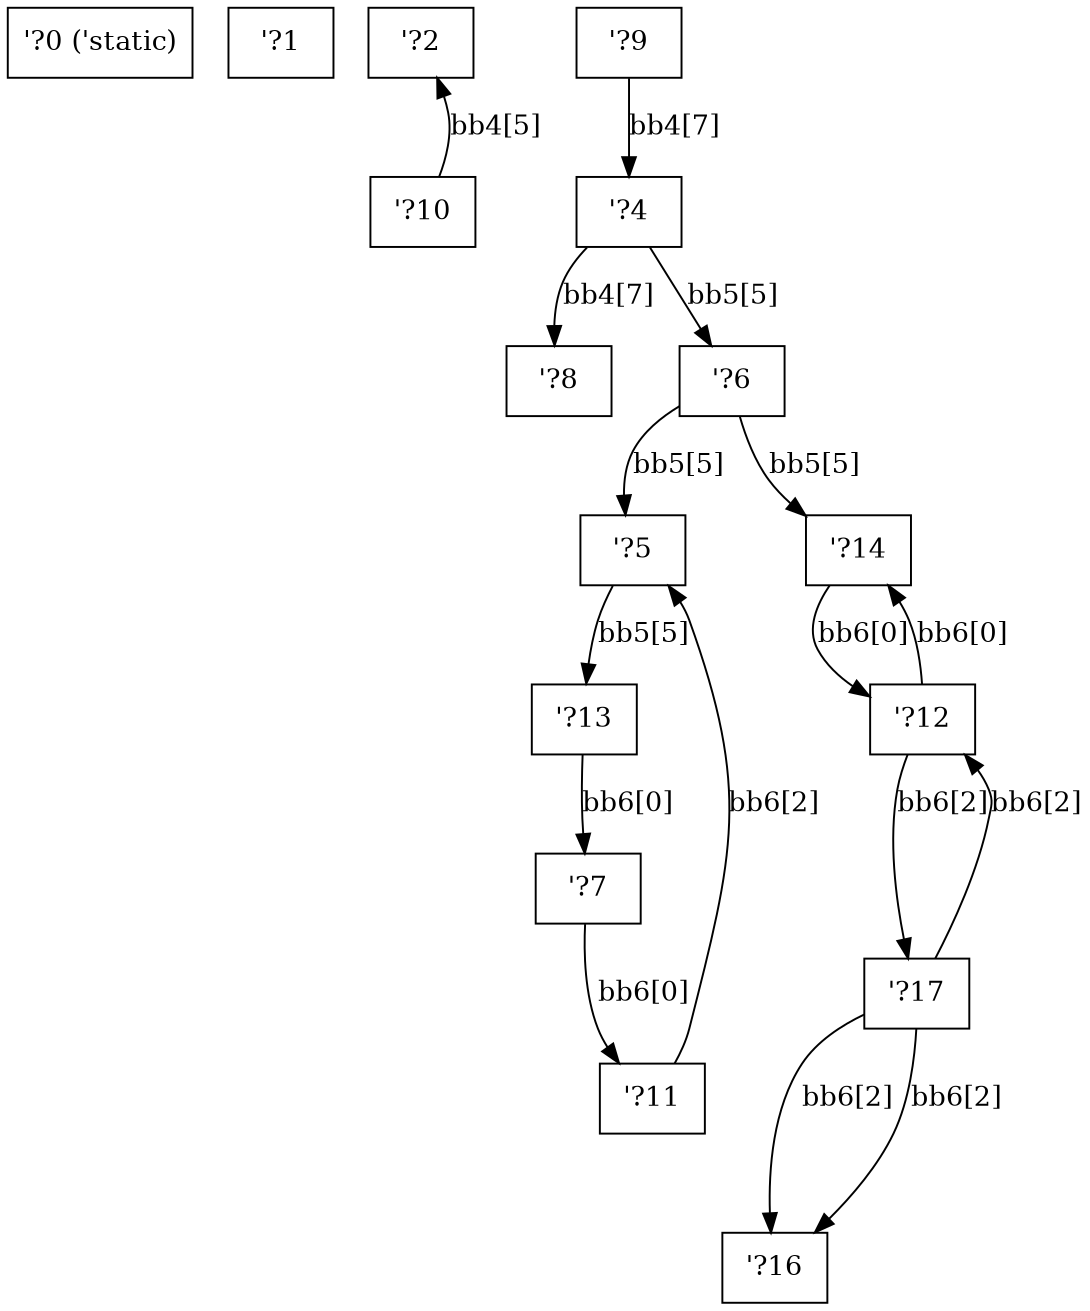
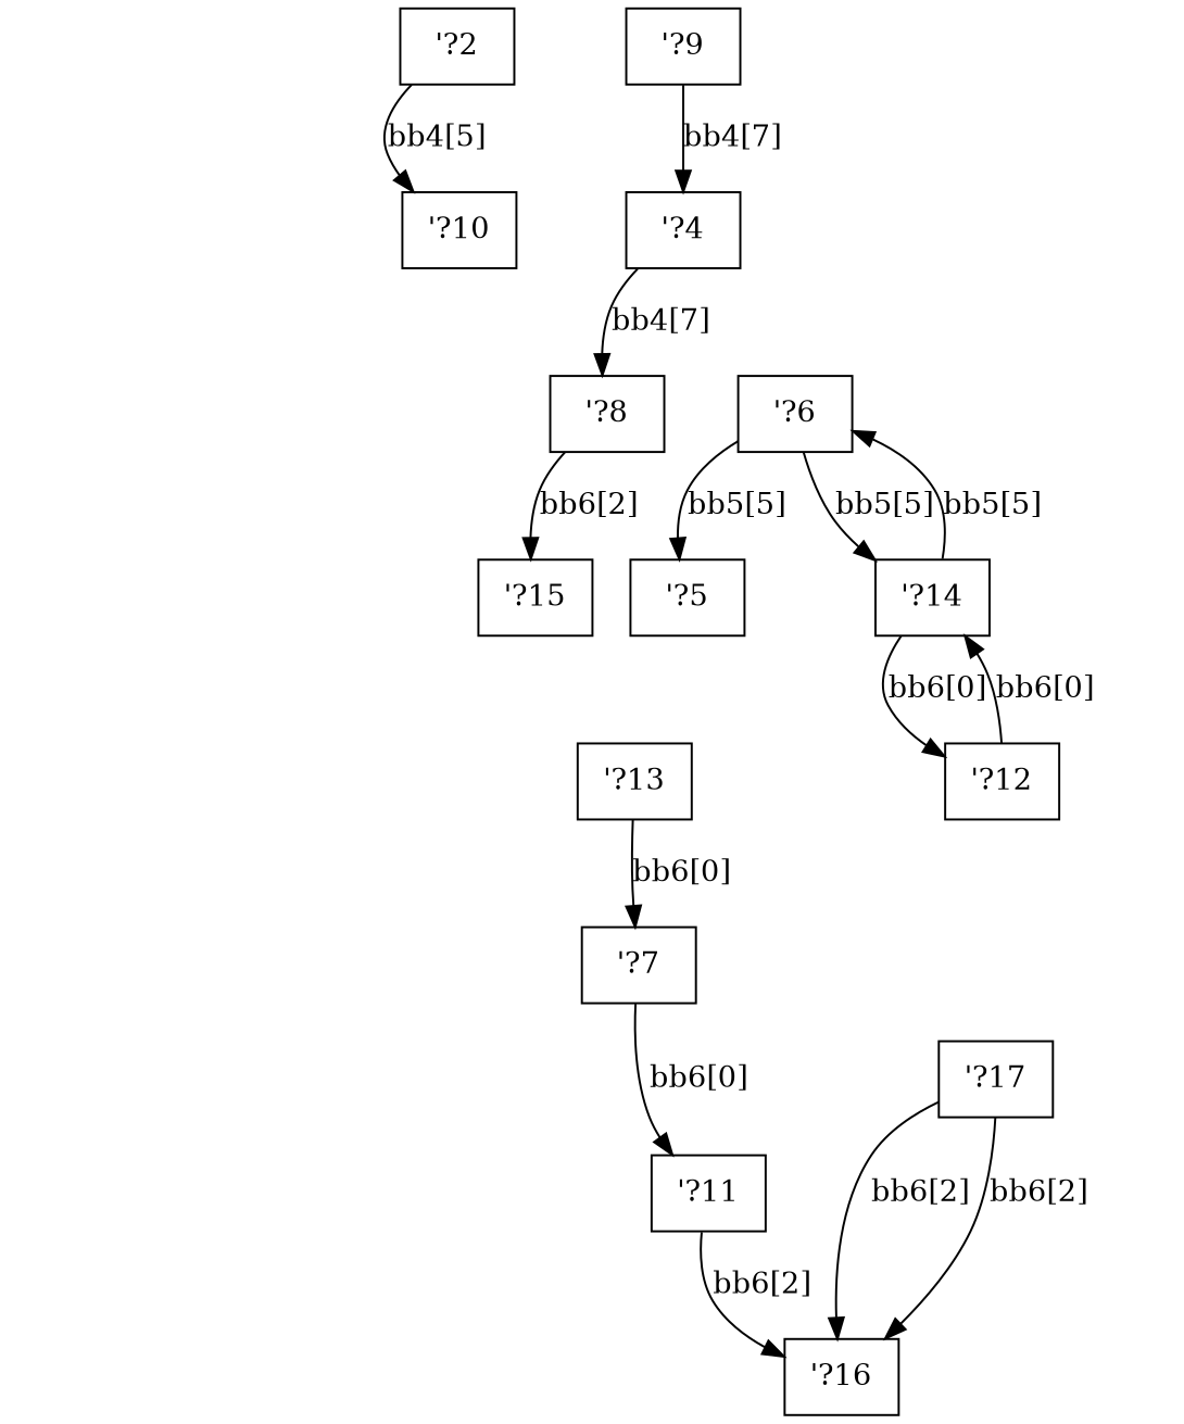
  digraph {
    node [shape=box]
-   n1 [label="\'?0 (\'static)"]
-   n2 [label="\'?1"]
    n3 [label="\'?2"]
    n4 [label="\'?10"]
    n5 [label="\'?9"]
    n6 [label="\'?4"]
    n7 [label="\'?8"]
+   n8 [label="\'?15"]
    n9 [label="\'?5"]
    n10 [label="\'?13"]
    n11 [label="\'?7"]
    n12 [label="\'?6"]
    n13 [label="\'?14"]
    n14 [label="\'?12"]
    n15 [label="\'?11"]
    n16 [label="\'?16"]
    n17 [label="\'?17"]
-   n4 -> n3 [label="bb4[5]"]
+   n3 -> n4 [label="bb4[5]"]
    n5 -> n6 [label="bb4[7]"]
    n6 -> n7 [label="bb4[7]"]
-   n9 -> n10 [label="bb5[5]"]
+   n7 -> n8 [label="bb6[2]"]
    n10 -> n11 [label="bb6[0]"]
    n11 -> n15 [label="bb6[0]"]
    n12 -> n9 [label="bb5[5]"]
    n12 -> n13 [label="bb5[5]"]
-   n6 -> n12 [label="bb5[5]"]
+   n13 -> n12 [label="bb5[5]"]
    n13 -> n14 [label="bb6[0]"]
    n14 -> n13 [label="bb6[0]"]
-   n14 -> n17 [label="bb6[2]"]
-   n15 -> n9 [label="bb6[2]"]
-   n17 -> n14 [label="bb6[2]"]
+   n15 -> n16 [label="bb6[2]"]
    n17 -> n16 [label="bb6[2]"]
    n17 -> n16 [label="bb6[2]"]
  }
